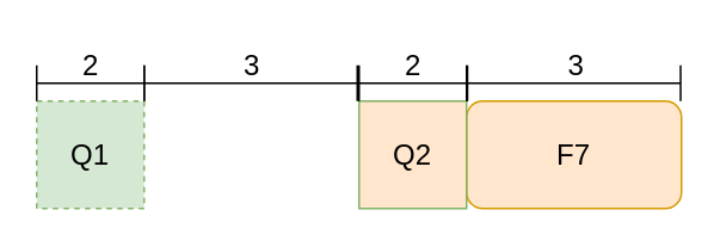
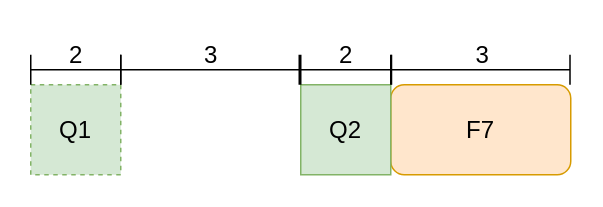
  <mxCell id="0" />
  <mxCell id="1" parent="0" />
  <mxCell id="2" value="F7" style="rounded=1;whiteSpace=wrap;html=1;fontSize=16;fillColor=#ffe6cc;strokeColor=#d79b00;" vertex="1" parent="1"><mxGeometry x="260" y="56" width="120" height="60" as="geometry" /></mxCell>
  <mxCell id="3" value="Q1" style="rounded=0;whiteSpace=wrap;html=1;fontSize=16;fillColor=#d5e8d4;strokeColor=#82b366;dashed=1;" vertex="1" parent="1"><mxGeometry x="20" y="56" width="60" height="60" as="geometry" /></mxCell>
- <mxCell id="4" value="Q2" style="rounded=0;whiteSpace=wrap;html=1;fontSize=16;fillColor=#ffe6cc;strokeColor=#82b366;" vertex="1" parent="1"><mxGeometry x="200" y="56" width="60" height="60" as="geometry" /></mxCell>
+ <mxCell id="4" value="Q2" style="rounded=0;whiteSpace=wrap;html=1;fontSize=16;fillColor=#d5e8d4;strokeColor=#82b366;" vertex="1" parent="1"><mxGeometry x="200" y="56" width="60" height="60" as="geometry" /></mxCell>
  <mxCell id="5" value="" style="shape=crossbar;whiteSpace=wrap;html=1;rounded=1;fontSize=16;" vertex="1" parent="1"><mxGeometry x="20" y="36" width="60" height="20" as="geometry" /></mxCell>
  <mxCell id="6" value="2" style="text;html=1;align=center;verticalAlign=middle;resizable=0;points=[];autosize=1;strokeColor=none;fillColor=none;fontSize=16;" vertex="1" parent="1"><mxGeometry x="36.5" y="20" width="27" height="31" as="geometry" /></mxCell>
  <mxCell id="7" value="" style="shape=crossbar;whiteSpace=wrap;html=1;rounded=1;fontSize=16;" vertex="1" parent="1"><mxGeometry x="200" y="36" width="60" height="20" as="geometry" /></mxCell>
  <mxCell id="8" value="2" style="text;html=1;align=center;verticalAlign=middle;resizable=0;points=[];autosize=1;strokeColor=none;fillColor=none;fontSize=16;" vertex="1" parent="1"><mxGeometry x="216.5" y="20" width="27" height="31" as="geometry" /></mxCell>
  <mxCell id="9" value="" style="shape=crossbar;whiteSpace=wrap;html=1;rounded=1;fontSize=16;" vertex="1" parent="1"><mxGeometry x="80" y="36" width="119" height="20" as="geometry" /></mxCell>
  <mxCell id="10" value="3" style="text;html=1;align=center;verticalAlign=middle;resizable=0;points=[];autosize=1;strokeColor=none;fillColor=none;fontSize=16;" vertex="1" parent="1"><mxGeometry x="126.5" y="20" width="27" height="31" as="geometry" /></mxCell>
  <mxCell id="11" value="" style="shape=crossbar;whiteSpace=wrap;html=1;rounded=1;fontSize=16;" vertex="1" parent="1"><mxGeometry x="260.5" y="36" width="119" height="20" as="geometry" /></mxCell>
  <mxCell id="12" value="3" style="text;html=1;align=center;verticalAlign=middle;resizable=0;points=[];autosize=1;strokeColor=none;fillColor=none;fontSize=16;" vertex="1" parent="1"><mxGeometry x="307" y="20" width="27" height="31" as="geometry" /></mxCell>
